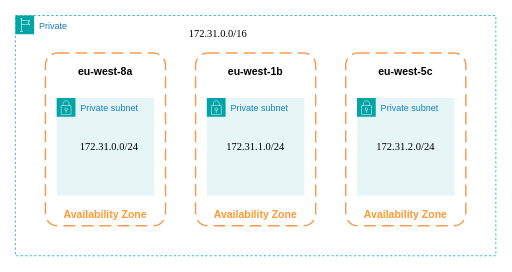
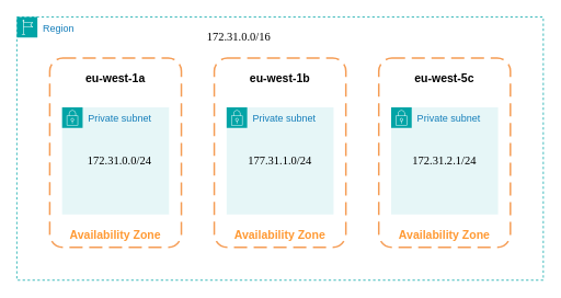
  <mxCell id="0" />
  <mxCell id="1" parent="0" />
- <mxCell id="2" value="Private" style="points=[[0,0],[0.25,0],[0.5,0],[0.75,0],[1,0],[1,0.25],[1,0.5],[1,0.75],[1,1],[0.75,1],[0.5,1],[0.25,1],[0,1],[0,0.75],[0,0.5],[0,0.25]];outlineConnect=0;gradientColor=none;html=1;whiteSpace=wrap;fontSize=12;fontStyle=0;container=1;pointerEvents=0;collapsible=0;recursiveResize=0;shape=mxgraph.aws4.group;grIcon=mxgraph.aws4.group_region;strokeColor=#00A4A6;fillColor=none;verticalAlign=top;align=left;spacingLeft=30;fontColor=#147EBA;dashed=1;" vertex="1" parent="1"><mxGeometry x="20" y="20" width="640" height="320" as="geometry" /></mxCell>
+ <mxCell id="2" value="Region" style="points=[[0,0],[0.25,0],[0.5,0],[0.75,0],[1,0],[1,0.25],[1,0.5],[1,0.75],[1,1],[0.75,1],[0.5,1],[0.25,1],[0,1],[0,0.75],[0,0.5],[0,0.25]];outlineConnect=0;gradientColor=none;html=1;whiteSpace=wrap;fontSize=12;fontStyle=0;container=1;pointerEvents=0;collapsible=0;recursiveResize=0;shape=mxgraph.aws4.group;grIcon=mxgraph.aws4.group_region;strokeColor=#00A4A6;fillColor=none;verticalAlign=top;align=left;spacingLeft=30;fontColor=#147EBA;dashed=1;" vertex="1" parent="1"><mxGeometry x="20" y="20" width="640" height="320" as="geometry" /></mxCell>
  <mxCell id="3" value="Availability Zone" style="rounded=1;arcSize=10;dashed=1;strokeColor=#F59D56;fillColor=none;gradientColor=none;dashPattern=8 4;strokeWidth=2;fontSize=14;fontStyle=1;horizontal=1;align=center;verticalAlign=bottom;spacing=7.874;fontColor=#FF9933;" vertex="1" parent="2"><mxGeometry x="440" y="50" width="160" height="230" as="geometry" /></mxCell>
- <mxCell id="4" value="eu-west-8a" style="text;html=1;align=center;verticalAlign=middle;whiteSpace=wrap;rounded=0;fontStyle=1;fontSize=14;" vertex="1" parent="2"><mxGeometry x="50" y="60" width="140" height="30" as="geometry" /></mxCell>
+ <mxCell id="4" value="eu-west-1a" style="text;html=1;align=center;verticalAlign=middle;whiteSpace=wrap;rounded=0;fontStyle=1;fontSize=14;" vertex="1" parent="2"><mxGeometry x="50" y="60" width="140" height="30" as="geometry" /></mxCell>
  <mxCell id="5" value="eu-west-1b" style="text;html=1;align=center;verticalAlign=middle;whiteSpace=wrap;rounded=0;fontStyle=1;fontSize=14;" vertex="1" parent="2"><mxGeometry x="250" y="60" width="140" height="30" as="geometry" /></mxCell>
  <mxCell id="6" value="eu-west-5c" style="text;html=1;align=center;verticalAlign=middle;whiteSpace=wrap;rounded=0;fontStyle=1;fontSize=14;" vertex="1" parent="2"><mxGeometry x="450" y="60" width="140" height="30" as="geometry" /></mxCell>
  <mxCell id="7" value="Private subnet" style="points=[[0,0],[0.25,0],[0.5,0],[0.75,0],[1,0],[1,0.25],[1,0.5],[1,0.75],[1,1],[0.75,1],[0.5,1],[0.25,1],[0,1],[0,0.75],[0,0.5],[0,0.25]];outlineConnect=0;gradientColor=none;html=1;whiteSpace=wrap;fontSize=12;fontStyle=0;container=1;pointerEvents=0;collapsible=0;recursiveResize=0;shape=mxgraph.aws4.group;grIcon=mxgraph.aws4.group_security_group;grStroke=0;strokeColor=#00A4A6;fillColor=#E6F6F7;verticalAlign=top;align=left;spacingLeft=30;fontColor=#147EBA;dashed=0;" vertex="1" parent="2"><mxGeometry x="55" y="110" width="130" height="130" as="geometry" /></mxCell>
  <mxCell id="8" value="Availability Zone" style="rounded=1;arcSize=10;dashed=1;strokeColor=#F59D56;fillColor=none;gradientColor=none;dashPattern=8 4;strokeWidth=2;fontSize=14;fontStyle=1;horizontal=1;align=center;verticalAlign=bottom;spacing=7.874;fontColor=#FF9933;" vertex="1" parent="2"><mxGeometry x="240" y="50" width="160" height="230" as="geometry" /></mxCell>
  <mxCell id="9" value="Private subnet" style="points=[[0,0],[0.25,0],[0.5,0],[0.75,0],[1,0],[1,0.25],[1,0.5],[1,0.75],[1,1],[0.75,1],[0.5,1],[0.25,1],[0,1],[0,0.75],[0,0.5],[0,0.25]];outlineConnect=0;gradientColor=none;html=1;whiteSpace=wrap;fontSize=12;fontStyle=0;container=1;pointerEvents=0;collapsible=0;recursiveResize=0;shape=mxgraph.aws4.group;grIcon=mxgraph.aws4.group_security_group;grStroke=0;strokeColor=#00A4A6;fillColor=#E6F6F7;verticalAlign=top;align=left;spacingLeft=30;fontColor=#147EBA;dashed=0;" vertex="1" parent="2"><mxGeometry x="255" y="110" width="130" height="130" as="geometry" /></mxCell>
- <mxCell id="10" value="172.31.1.0/24" style="text;html=1;align=center;verticalAlign=middle;whiteSpace=wrap;rounded=0;fontFamily=Verdana;fontSize=14;" vertex="1" parent="9"><mxGeometry x="5" y="50" width="120" height="30" as="geometry" /></mxCell>
+ <mxCell id="10" value="177.31.1.0/24" style="text;html=1;align=center;verticalAlign=middle;whiteSpace=wrap;rounded=0;fontFamily=Verdana;fontSize=14;" vertex="1" parent="9"><mxGeometry x="5" y="50" width="120" height="30" as="geometry" /></mxCell>
  <mxCell id="11" value="Private subnet" style="points=[[0,0],[0.25,0],[0.5,0],[0.75,0],[1,0],[1,0.25],[1,0.5],[1,0.75],[1,1],[0.75,1],[0.5,1],[0.25,1],[0,1],[0,0.75],[0,0.5],[0,0.25]];outlineConnect=0;gradientColor=none;html=1;whiteSpace=wrap;fontSize=12;fontStyle=0;container=1;pointerEvents=0;collapsible=0;recursiveResize=0;shape=mxgraph.aws4.group;grIcon=mxgraph.aws4.group_security_group;grStroke=0;strokeColor=#00A4A6;fillColor=#E6F6F7;verticalAlign=top;align=left;spacingLeft=30;fontColor=#147EBA;dashed=0;" vertex="1" parent="2"><mxGeometry x="455" y="110" width="130" height="130" as="geometry" /></mxCell>
- <mxCell id="12" value="172.31.2.0/24" style="text;html=1;align=center;verticalAlign=middle;whiteSpace=wrap;rounded=0;fontFamily=Verdana;fontSize=14;" vertex="1" parent="11"><mxGeometry x="5" y="50" width="120" height="30" as="geometry" /></mxCell>
+ <mxCell id="12" value="172.31.2.1/24" style="text;html=1;align=center;verticalAlign=middle;whiteSpace=wrap;rounded=0;fontFamily=Verdana;fontSize=14;" vertex="1" parent="11"><mxGeometry x="5" y="50" width="120" height="30" as="geometry" /></mxCell>
  <mxCell id="13" value="Availability Zone" style="rounded=1;arcSize=10;dashed=1;strokeColor=#F59D56;fillColor=none;gradientColor=none;dashPattern=8 4;strokeWidth=2;fontSize=14;fontStyle=1;horizontal=1;align=center;verticalAlign=bottom;spacing=7.874;fontColor=#FF9933;" vertex="1" parent="2"><mxGeometry x="40" y="50" width="160" height="230" as="geometry" /></mxCell>
  <mxCell id="14" value="172.31.0.0/24" style="text;html=1;align=center;verticalAlign=middle;whiteSpace=wrap;rounded=0;fontFamily=Verdana;fontSize=14;" vertex="1" parent="2"><mxGeometry x="65" y="160" width="120" height="30" as="geometry" /></mxCell>
  <mxCell id="15" value="172.31.0.0/16" style="text;html=1;align=center;verticalAlign=middle;whiteSpace=wrap;rounded=0;fontFamily=Verdana;fontSize=14;" vertex="1" parent="2"><mxGeometry x="200" y="10" width="140" height="30" as="geometry" /></mxCell>
